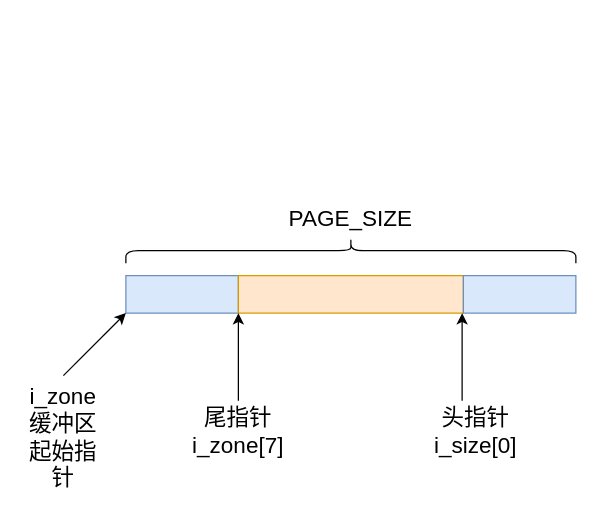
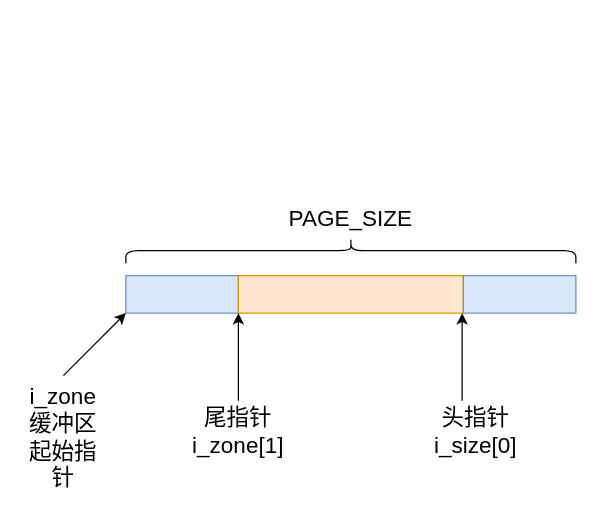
  <mxCell id="0" />
  <mxCell id="1" parent="0" />
  <mxCell id="2" value="" style="rounded=0;whiteSpace=wrap;html=1;fillColor=#dae8fc;strokeColor=#6c8ebf;" vertex="1" parent="1"><mxGeometry x="100" y="220" width="90" height="30" as="geometry" /></mxCell>
  <mxCell id="3" value="" style="rounded=0;whiteSpace=wrap;html=1;fillColor=#ffe6cc;strokeColor=#d79b00;" vertex="1" parent="1"><mxGeometry x="190" y="220" width="180" height="30" as="geometry" /></mxCell>
  <mxCell id="4" value="" style="rounded=0;whiteSpace=wrap;html=1;fillColor=#dae8fc;strokeColor=#6c8ebf;" vertex="1" parent="1"><mxGeometry x="370" y="220" width="90" height="30" as="geometry" /></mxCell>
  <mxCell id="5" value="" style="endArrow=classic;html=1;rounded=0;entryX=0;entryY=1;entryDx=0;entryDy=0;" edge="1" parent="1" target="3"><mxGeometry width="50" height="50" relative="1" as="geometry"><mxPoint x="190" y="320" as="sourcePoint" /><mxPoint x="200" y="280" as="targetPoint" /></mxGeometry></mxCell>
- <mxCell id="6" value="&lt;font style=&quot;font-size: 18px;&quot;&gt;尾指针&lt;br&gt;i_zone[7]&lt;/font&gt;" style="text;strokeColor=none;align=center;fillColor=none;html=1;verticalAlign=middle;whiteSpace=wrap;rounded=0;" vertex="1" parent="1"><mxGeometry x="160" y="330" width="60" height="30" as="geometry" /></mxCell>
+ <mxCell id="6" value="&lt;font style=&quot;font-size: 18px;&quot;&gt;尾指针&lt;br&gt;i_zone[1]&lt;/font&gt;" style="text;strokeColor=none;align=center;fillColor=none;html=1;verticalAlign=middle;whiteSpace=wrap;rounded=0;" vertex="1" parent="1"><mxGeometry x="160" y="330" width="60" height="30" as="geometry" /></mxCell>
  <mxCell id="7" value="&lt;font style=&quot;font-size: 18px;&quot;&gt;头指针&lt;br&gt;i_size[0]&lt;/font&gt;" style="text;strokeColor=none;align=center;fillColor=none;html=1;verticalAlign=middle;whiteSpace=wrap;rounded=0;" vertex="1" parent="1"><mxGeometry x="350" y="330" width="60" height="30" as="geometry" /></mxCell>
  <mxCell id="8" value="" style="endArrow=classic;html=1;rounded=0;entryX=0;entryY=1;entryDx=0;entryDy=0;" edge="1" parent="1"><mxGeometry width="50" height="50" relative="1" as="geometry"><mxPoint x="369" y="320" as="sourcePoint" /><mxPoint x="369" y="250" as="targetPoint" /></mxGeometry></mxCell>
  <mxCell id="9" value="" style="endArrow=classic;html=1;rounded=0;fontSize=18;" edge="1" parent="1"><mxGeometry width="50" height="50" relative="1" as="geometry"><mxPoint x="50" y="300" as="sourcePoint" /><mxPoint x="100" y="250" as="targetPoint" /></mxGeometry></mxCell>
  <mxCell id="10" value="i_zone 缓冲区起始指针" style="text;strokeColor=none;align=center;fillColor=none;html=1;verticalAlign=middle;whiteSpace=wrap;rounded=0;fontSize=18;" vertex="1" parent="1"><mxGeometry x="20" y="310" width="60" height="80" as="geometry" /></mxCell>
  <mxCell id="11" value="" style="shape=curlyBracket;whiteSpace=wrap;html=1;rounded=1;labelPosition=left;verticalLabelPosition=middle;align=right;verticalAlign=middle;fontSize=18;rotation=90;" vertex="1" parent="1"><mxGeometry x="270" width="20" height="360" as="geometry" y="20" /></mxCell>
  <mxCell id="12" value="PAGE_SIZE" style="text;strokeColor=none;align=center;fillColor=none;html=1;verticalAlign=middle;whiteSpace=wrap;rounded=0;fontSize=18;" vertex="1" parent="1"><mxGeometry x="250" y="160" width="60" height="30" as="geometry" /></mxCell>
